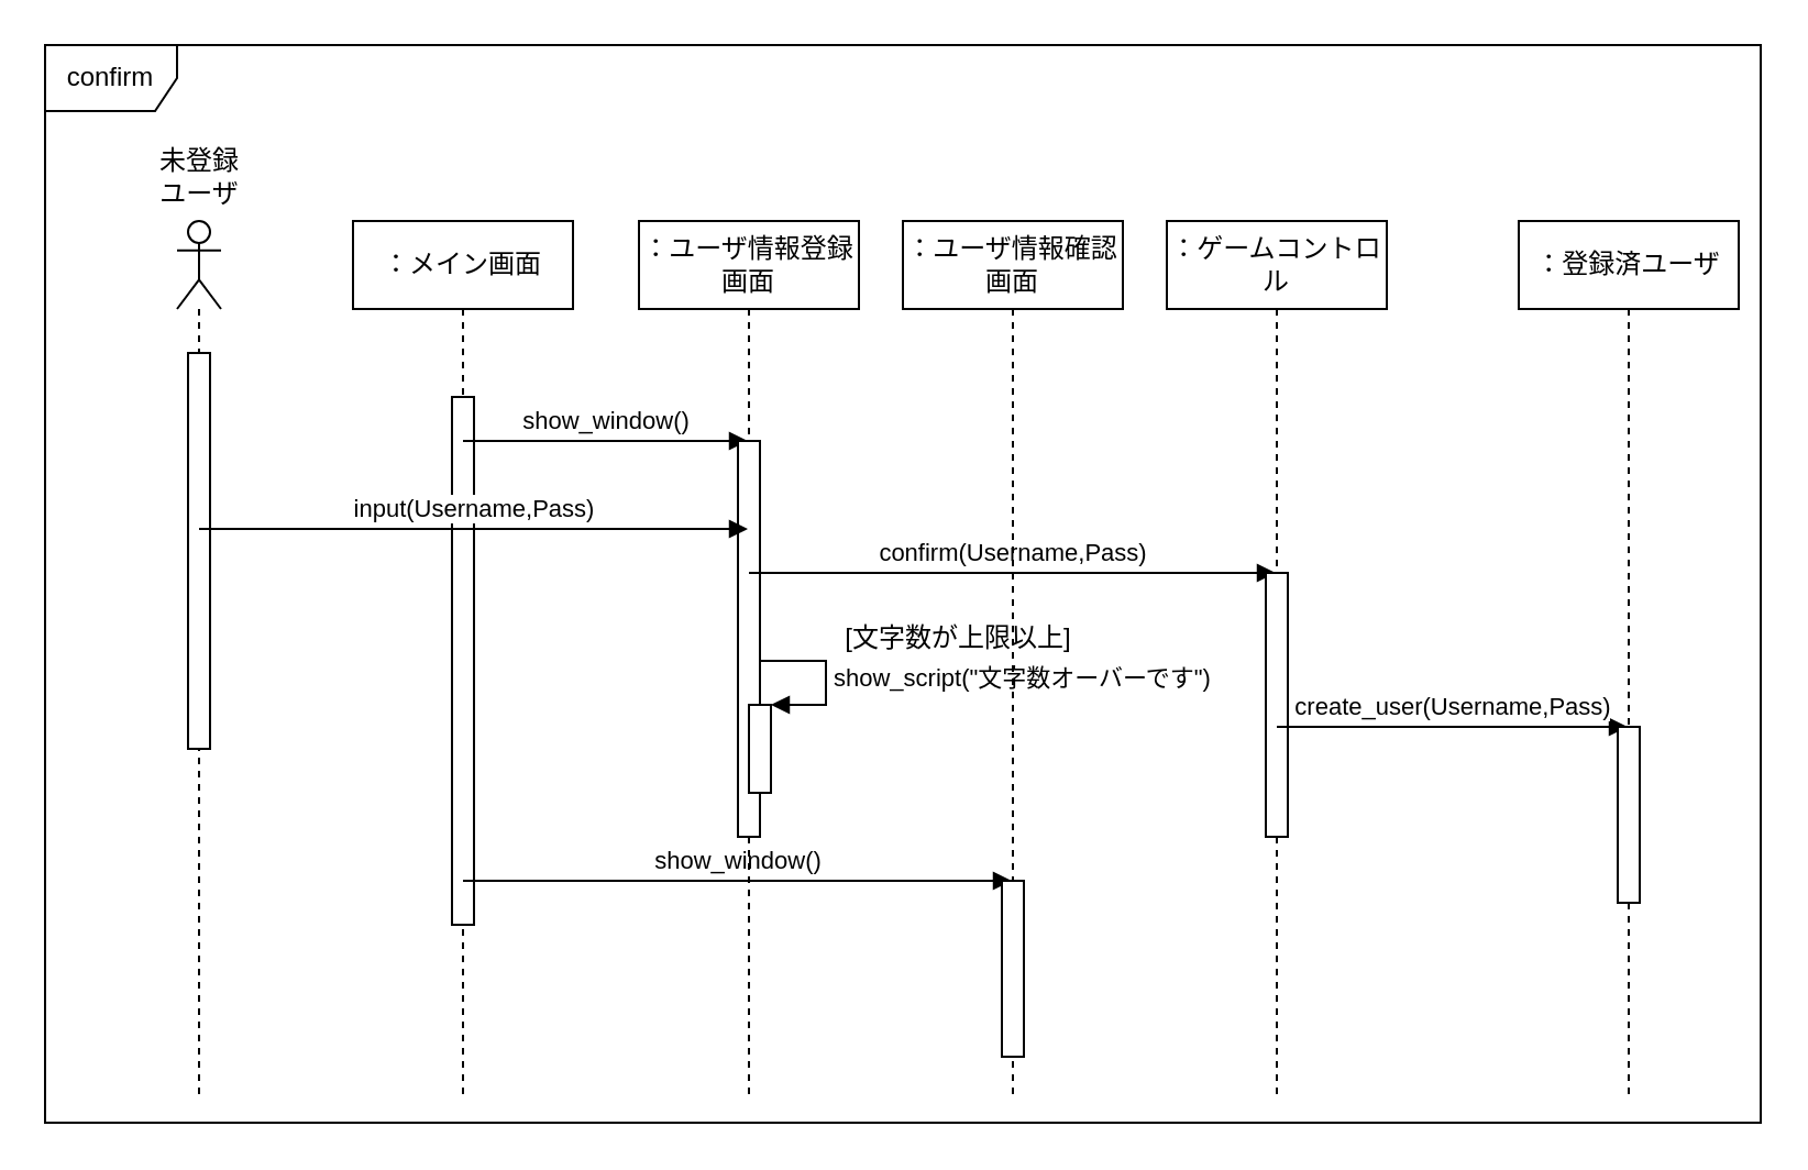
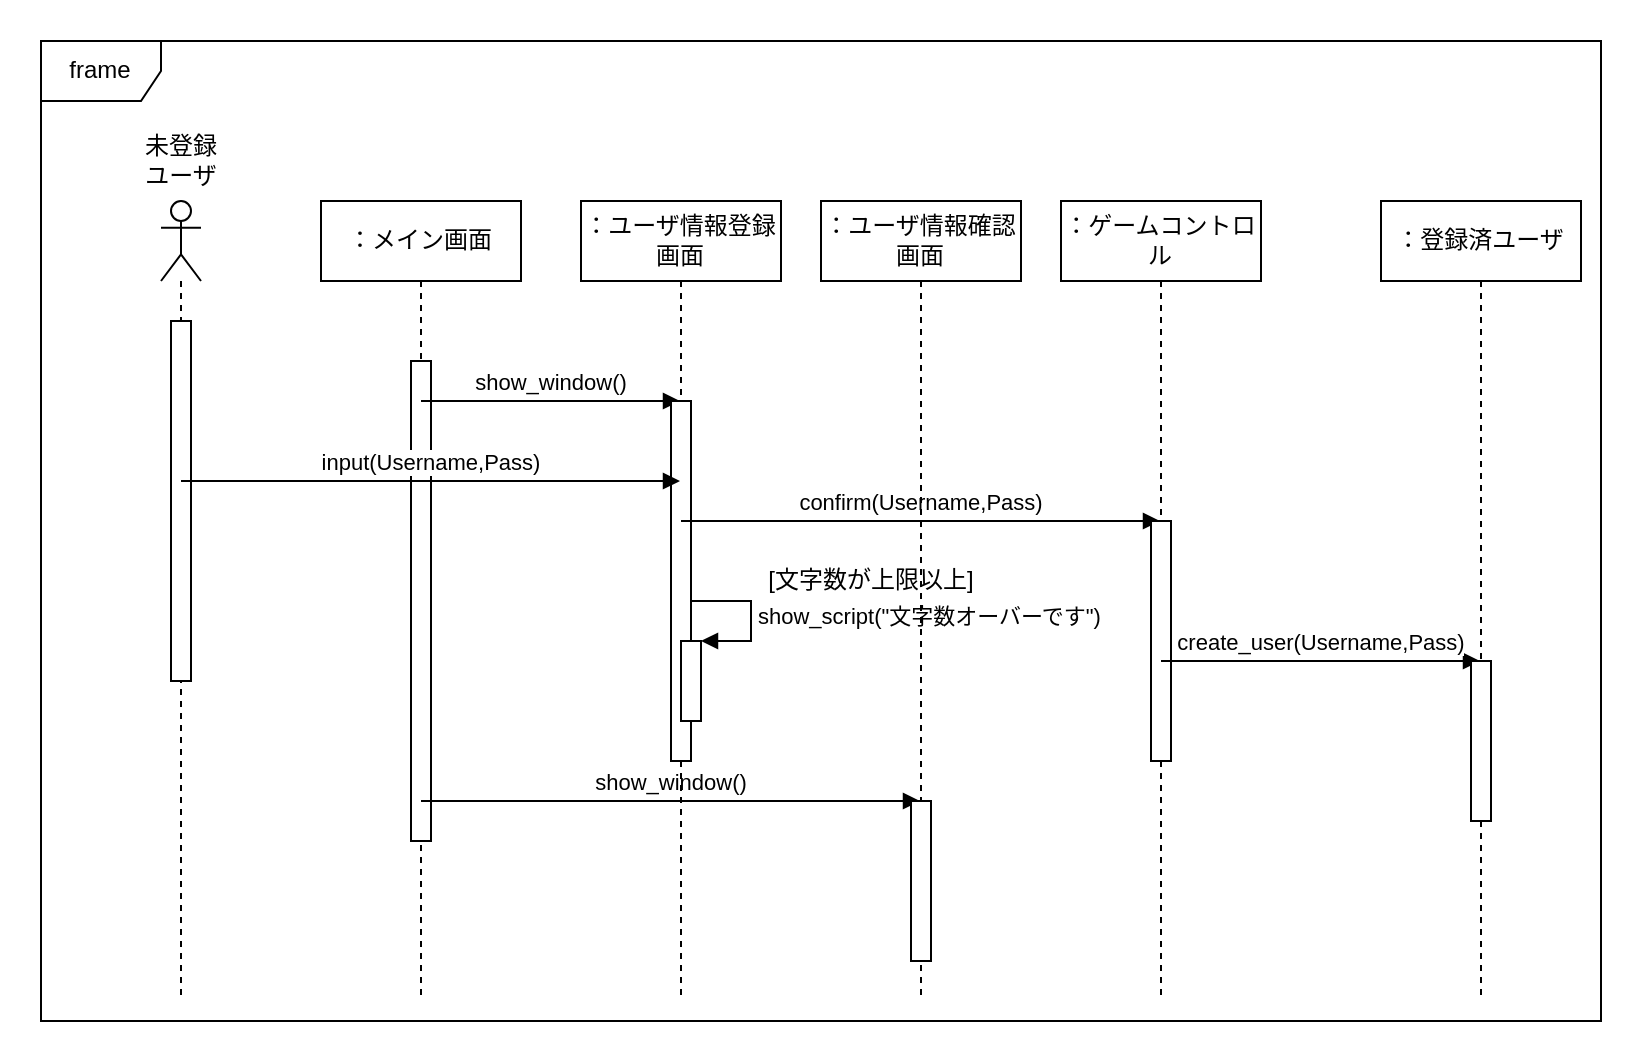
  <mxCell id="0" />
  <mxCell id="1" parent="0" />
  <mxCell id="2" value="" style="shape=umlLifeline;participant=umlActor;perimeter=lifelinePerimeter;whiteSpace=wrap;html=1;container=1;collapsible=0;recursiveResize=0;verticalAlign=top;spacingTop=36;outlineConnect=0;" vertex="1" parent="1"><mxGeometry x="80" y="100" width="20" height="400" as="geometry" /></mxCell>
  <mxCell id="3" value="" style="html=1;points=[];perimeter=orthogonalPerimeter;" vertex="1" parent="2"><mxGeometry x="5" y="60" width="10" height="180" as="geometry" /></mxCell>
  <mxCell id="4" value="未登録&lt;br&gt;ユーザ" style="text;html=1;align=center;verticalAlign=middle;resizable=0;points=[];autosize=1;strokeColor=none;fillColor=none;" vertex="1" parent="1"><mxGeometry x="60" y="60" width="60" height="40" as="geometry" /></mxCell>
  <mxCell id="5" value="：メイン画面" style="shape=umlLifeline;perimeter=lifelinePerimeter;whiteSpace=wrap;html=1;container=1;collapsible=0;recursiveResize=0;outlineConnect=0;" vertex="1" parent="1"><mxGeometry x="160" y="100" width="100" height="400" as="geometry" /></mxCell>
  <mxCell id="6" value="" style="html=1;points=[];perimeter=orthogonalPerimeter;" vertex="1" parent="5"><mxGeometry x="45" y="80" width="10" height="240" as="geometry" /></mxCell>
  <mxCell id="7" value="show_window()" style="html=1;verticalAlign=bottom;endArrow=block;" edge="1" parent="5" target="9"><mxGeometry width="80" relative="1" as="geometry"><mxPoint x="50" y="100" as="sourcePoint" /><mxPoint x="130" y="100" as="targetPoint" /></mxGeometry></mxCell>
  <mxCell id="8" value="show_window()" style="html=1;verticalAlign=bottom;endArrow=block;" edge="1" parent="5" target="14"><mxGeometry width="80" relative="1" as="geometry"><mxPoint x="50" y="300" as="sourcePoint" /><mxPoint x="130" y="300" as="targetPoint" /></mxGeometry></mxCell>
  <mxCell id="9" value="：ユーザ情報登録画面" style="shape=umlLifeline;perimeter=lifelinePerimeter;whiteSpace=wrap;html=1;container=1;collapsible=0;recursiveResize=0;outlineConnect=0;" vertex="1" parent="1"><mxGeometry x="290" y="100" width="100" height="400" as="geometry" /></mxCell>
  <mxCell id="10" value="" style="html=1;points=[];perimeter=orthogonalPerimeter;" vertex="1" parent="9"><mxGeometry x="45" y="100" width="10" height="180" as="geometry" /></mxCell>
  <mxCell id="11" value="confirm(Username,Pass)" style="html=1;verticalAlign=bottom;endArrow=block;" edge="1" parent="9" target="17"><mxGeometry width="80" relative="1" as="geometry"><mxPoint x="50" y="160" as="sourcePoint" /><mxPoint x="130" y="160" as="targetPoint" /></mxGeometry></mxCell>
  <mxCell id="12" value="" style="html=1;points=[];perimeter=orthogonalPerimeter;" vertex="1" parent="9"><mxGeometry x="50" y="220" width="10" height="40" as="geometry" /></mxCell>
  <mxCell id="13" value="show_script(&quot;文字数オーバーです&quot;)" style="edgeStyle=orthogonalEdgeStyle;html=1;align=left;spacingLeft=2;endArrow=block;rounded=0;entryX=1;entryY=0;" edge="1" parent="9" target="12"><mxGeometry relative="1" as="geometry"><mxPoint x="55" y="200" as="sourcePoint" /><Array as="points"><mxPoint x="85" y="200" /><mxPoint x="85" y="220" /></Array></mxGeometry></mxCell>
  <mxCell id="14" value="：ユーザ情報確認画面" style="shape=umlLifeline;perimeter=lifelinePerimeter;whiteSpace=wrap;html=1;container=1;collapsible=0;recursiveResize=0;outlineConnect=0;" vertex="1" parent="1"><mxGeometry x="410" y="100" width="100" height="400" as="geometry" /></mxCell>
  <mxCell id="15" value="[文字数が上限以上]" style="text;html=1;align=center;verticalAlign=middle;resizable=0;points=[];autosize=1;strokeColor=none;fillColor=none;" vertex="1" parent="14"><mxGeometry x="-40" y="175" width="130" height="30" as="geometry" /></mxCell>
  <mxCell id="16" value="" style="html=1;points=[];perimeter=orthogonalPerimeter;" vertex="1" parent="14"><mxGeometry x="45" y="300" width="10" height="80" as="geometry" /></mxCell>
  <mxCell id="17" value="：ゲームコントロル" style="shape=umlLifeline;perimeter=lifelinePerimeter;whiteSpace=wrap;html=1;container=1;collapsible=0;recursiveResize=0;outlineConnect=0;" vertex="1" parent="1"><mxGeometry x="530" y="100" width="100" height="400" as="geometry" /></mxCell>
  <mxCell id="18" value="" style="html=1;points=[];perimeter=orthogonalPerimeter;" vertex="1" parent="17"><mxGeometry x="45" y="160" width="10" height="120" as="geometry" /></mxCell>
  <mxCell id="19" value="create_user(Username,Pass)" style="html=1;verticalAlign=bottom;endArrow=block;" edge="1" parent="17" target="20"><mxGeometry width="80" relative="1" as="geometry"><mxPoint x="50" y="230" as="sourcePoint" /><mxPoint x="130" y="230" as="targetPoint" /></mxGeometry></mxCell>
  <mxCell id="20" value="：登録済ユーザ" style="shape=umlLifeline;perimeter=lifelinePerimeter;whiteSpace=wrap;html=1;container=1;collapsible=0;recursiveResize=0;outlineConnect=0;" vertex="1" parent="1"><mxGeometry x="690" y="100" width="100" height="400" as="geometry" /></mxCell>
  <mxCell id="21" value="" style="html=1;points=[];perimeter=orthogonalPerimeter;" vertex="1" parent="20"><mxGeometry x="45" y="230" width="10" height="80" as="geometry" /></mxCell>
  <mxCell id="22" value="input(Username,Pass)" style="html=1;verticalAlign=bottom;endArrow=block;" edge="1" parent="1" target="9"><mxGeometry width="80" relative="1" as="geometry"><mxPoint x="90" y="240" as="sourcePoint" /><mxPoint x="170" y="240" as="targetPoint" /></mxGeometry></mxCell>
- <mxCell id="23" value="confirm" style="shape=umlFrame;whiteSpace=wrap;html=1;" vertex="1" parent="1"><mxGeometry x="20" y="20" width="780" height="490" as="geometry" /></mxCell>
+ <mxCell id="23" value="frame" style="shape=umlFrame;whiteSpace=wrap;html=1;" vertex="1" parent="1"><mxGeometry x="20" y="20" width="780" height="490" as="geometry" /></mxCell>
